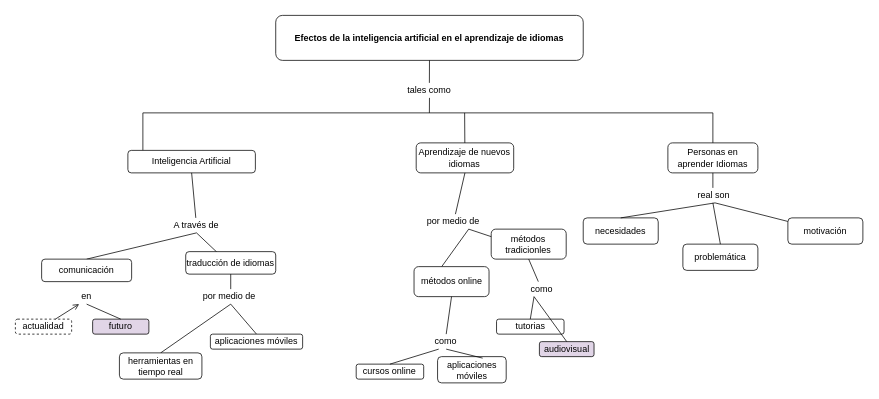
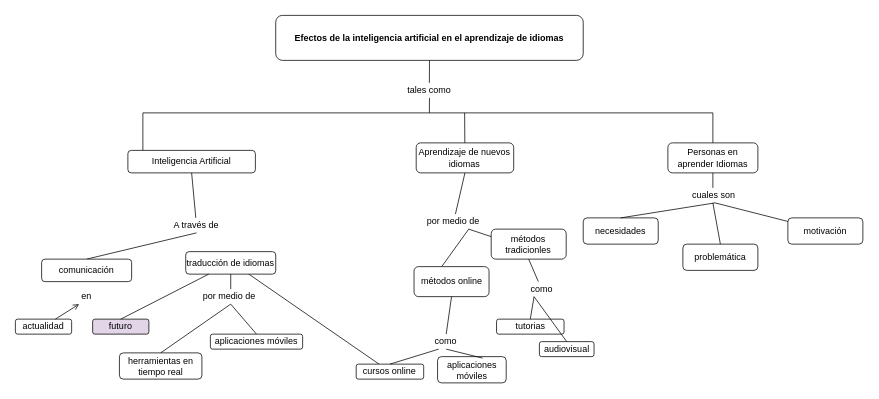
  <mxCell id="0" />
  <mxCell id="1" parent="0" />
  <mxCell id="2" value="&lt;b&gt;Efectos de la inteligencia artificial en el aprendizaje de idiomas&lt;/b&gt;" style="rounded=1;whiteSpace=wrap;html=1;" vertex="1" parent="1"><mxGeometry x="367.14" y="20" width="410" height="60" as="geometry" /></mxCell>
  <mxCell id="3" value="" style="endArrow=none;html=1;entryX=0.5;entryY=1;entryDx=0;entryDy=0;" edge="1" parent="1" target="2"><mxGeometry width="50" height="50" relative="1" as="geometry"><mxPoint x="572" y="110" as="sourcePoint" /><mxPoint x="600" y="140" as="targetPoint" /></mxGeometry></mxCell>
  <mxCell id="4" value="" style="endArrow=none;html=1;" edge="1" parent="1"><mxGeometry width="50" height="50" relative="1" as="geometry"><mxPoint x="190" y="150" as="sourcePoint" /><mxPoint x="950" y="150" as="targetPoint" /></mxGeometry></mxCell>
  <mxCell id="5" value="" style="endArrow=none;html=1;" edge="1" parent="1"><mxGeometry width="50" height="50" relative="1" as="geometry"><mxPoint x="190" y="200" as="sourcePoint" /><mxPoint x="190" y="150" as="targetPoint" /></mxGeometry></mxCell>
  <mxCell id="6" value="Inteligencia Artificial" style="rounded=1;whiteSpace=wrap;html=1;" vertex="1" parent="1"><mxGeometry x="170" y="200" width="170" height="30" as="geometry" /></mxCell>
  <mxCell id="7" value="" style="endArrow=none;html=1;exitX=0.5;exitY=0;exitDx=0;exitDy=0;entryX=0.5;entryY=1;entryDx=0;entryDy=0;" edge="1" parent="1" source="17" target="10"><mxGeometry width="50" height="50" relative="1" as="geometry"><mxPoint x="260" y="320" as="sourcePoint" /><mxPoint x="260" y="330" as="targetPoint" /></mxGeometry></mxCell>
- <mxCell id="8" value="" style="endArrow=none;html=1;exitX=0.345;exitY=0.019;exitDx=0;exitDy=0;exitPerimeter=0;entryX=0.5;entryY=1;entryDx=0;entryDy=0;" edge="1" parent="1" source="9" target="10"><mxGeometry width="50" height="50" relative="1" as="geometry"><mxPoint x="330" y="320" as="sourcePoint" /><mxPoint x="280" y="320" as="targetPoint" /></mxGeometry></mxCell>
+ <mxCell id="8" value="" style="endArrow=none;html=1;exitX=0.345;exitY=0.019;exitDx=0;exitDy=0;exitPerimeter=0;" edge="1" parent="1" source="9" target="25"><mxGeometry width="50" height="50" relative="1" as="geometry"><mxPoint x="330" y="320" as="sourcePoint" /><mxPoint x="280" y="320" as="targetPoint" /></mxGeometry></mxCell>
  <mxCell id="9" value="traducción de idiomas" style="rounded=1;whiteSpace=wrap;html=1;" vertex="1" parent="1"><mxGeometry x="247.14" y="335" width="120" height="30" as="geometry" /></mxCell>
  <mxCell id="10" value="A través de" style="text;html=1;strokeColor=none;fillColor=none;align=center;verticalAlign=middle;whiteSpace=wrap;rounded=0;" vertex="1" parent="1"><mxGeometry x="220" y="290" width="83" height="20" as="geometry" /></mxCell>
  <mxCell id="11" value="tales como" style="text;html=1;strokeColor=none;fillColor=none;align=center;verticalAlign=middle;whiteSpace=wrap;rounded=0;" vertex="1" parent="1"><mxGeometry x="527.14" y="110" width="90" height="20" as="geometry" /></mxCell>
  <mxCell id="12" value="" style="endArrow=none;html=1;entryX=0.5;entryY=1;entryDx=0;entryDy=0;" edge="1" parent="1" source="10" target="6"><mxGeometry width="50" height="50" relative="1" as="geometry"><mxPoint x="370" y="310" as="sourcePoint" /><mxPoint x="420" y="260" as="targetPoint" /></mxGeometry></mxCell>
  <mxCell id="13" value="" style="endArrow=none;html=1;entryX=0.5;entryY=1;entryDx=0;entryDy=0;" edge="1" parent="1" target="11"><mxGeometry width="50" height="50" relative="1" as="geometry"><mxPoint x="572" y="150" as="sourcePoint" /><mxPoint x="600" y="170" as="targetPoint" /></mxGeometry></mxCell>
  <mxCell id="14" value="Aprendizaje de nuevos idiomas" style="rounded=1;whiteSpace=wrap;html=1;" vertex="1" parent="1"><mxGeometry x="554.42" y="190" width="130" height="40" as="geometry" /></mxCell>
  <mxCell id="15" value="" style="endArrow=none;html=1;" edge="1" parent="1" source="14"><mxGeometry width="50" height="50" relative="1" as="geometry"><mxPoint x="510" y="200" as="sourcePoint" /><mxPoint x="619" y="150" as="targetPoint" /></mxGeometry></mxCell>
  <mxCell id="16" value="" style="endArrow=none;html=1;entryX=0.5;entryY=1;entryDx=0;entryDy=0;" edge="1" parent="1" source="18" target="14"><mxGeometry width="50" height="50" relative="1" as="geometry"><mxPoint x="554.42" y="300" as="sourcePoint" /><mxPoint x="634.42" y="290" as="targetPoint" /></mxGeometry></mxCell>
  <mxCell id="17" value="comunicación" style="rounded=1;whiteSpace=wrap;html=1;" vertex="1" parent="1"><mxGeometry x="55" y="345" width="120" height="30" as="geometry" /></mxCell>
  <mxCell id="18" value="por medio de" style="text;html=1;strokeColor=none;fillColor=none;align=center;verticalAlign=middle;whiteSpace=wrap;rounded=0;" vertex="1" parent="1"><mxGeometry x="564.42" y="285" width="80" height="20" as="geometry" /></mxCell>
  <mxCell id="19" value="métodos tradicionles" style="rounded=1;whiteSpace=wrap;html=1;" vertex="1" parent="1"><mxGeometry x="654.42" y="305" width="100" height="40" as="geometry" /></mxCell>
  <mxCell id="20" value="métodos online" style="rounded=1;whiteSpace=wrap;html=1;" vertex="1" parent="1"><mxGeometry x="551.56" y="355" width="100" height="40" as="geometry" /></mxCell>
  <mxCell id="21" value="" style="endArrow=none;html=1;exitX=0.371;exitY=-0.007;exitDx=0;exitDy=0;exitPerimeter=0;" edge="1" parent="1" source="20"><mxGeometry width="50" height="50" relative="1" as="geometry"><mxPoint x="614.42" y="355" as="sourcePoint" /><mxPoint x="624.42" y="305" as="targetPoint" /></mxGeometry></mxCell>
  <mxCell id="22" value="" style="endArrow=none;html=1;exitX=0;exitY=0.25;exitDx=0;exitDy=0;" edge="1" parent="1" source="19"><mxGeometry width="50" height="50" relative="1" as="geometry"><mxPoint x="624.42" y="365" as="sourcePoint" /><mxPoint x="624.42" y="305" as="targetPoint" /></mxGeometry></mxCell>
  <mxCell id="23" value="" style="endArrow=none;html=1;entryX=0.5;entryY=1;entryDx=0;entryDy=0;exitX=0.5;exitY=0;exitDx=0;exitDy=0;" edge="1" parent="1" source="24" target="20"><mxGeometry width="50" height="50" relative="1" as="geometry"><mxPoint x="594.42" y="445" as="sourcePoint" /><mxPoint x="644.42" y="405" as="targetPoint" /></mxGeometry></mxCell>
  <mxCell id="24" value="como" style="text;html=1;strokeColor=none;fillColor=none;align=center;verticalAlign=middle;whiteSpace=wrap;rounded=0;" vertex="1" parent="1"><mxGeometry x="574.42" y="445" width="40" height="20" as="geometry" /></mxCell>
  <mxCell id="25" value="cursos online" style="rounded=1;whiteSpace=wrap;html=1;" vertex="1" parent="1"><mxGeometry x="474.42" y="485" width="90" height="20" as="geometry" /></mxCell>
  <mxCell id="26" value="aplicaciones móviles" style="rounded=1;whiteSpace=wrap;html=1;" vertex="1" parent="1"><mxGeometry x="582.92" y="475" width="91.5" height="35" as="geometry" /></mxCell>
  <mxCell id="27" value="" style="endArrow=none;html=1;entryX=0.25;entryY=1;entryDx=0;entryDy=0;exitX=0.5;exitY=0;exitDx=0;exitDy=0;" edge="1" parent="1" source="25" target="24"><mxGeometry width="50" height="50" relative="1" as="geometry"><mxPoint x="539.06" y="480" as="sourcePoint" /><mxPoint x="474.42" y="445" as="targetPoint" /></mxGeometry></mxCell>
  <mxCell id="28" value="" style="endArrow=none;html=1;entryX=0.5;entryY=1;entryDx=0;entryDy=0;exitX=0.657;exitY=0.057;exitDx=0;exitDy=0;exitPerimeter=0;" edge="1" parent="1" source="26" target="24"><mxGeometry width="50" height="50" relative="1" as="geometry"><mxPoint x="624.42" y="475" as="sourcePoint" /><mxPoint x="784.42" y="475" as="targetPoint" /></mxGeometry></mxCell>
  <mxCell id="29" value="como" style="text;html=1;strokeColor=none;fillColor=none;align=center;verticalAlign=middle;whiteSpace=wrap;rounded=0;" vertex="1" parent="1"><mxGeometry x="701.56" y="375" width="40" height="20" as="geometry" /></mxCell>
  <mxCell id="30" value="" style="endArrow=none;html=1;entryX=0.5;entryY=1;entryDx=0;entryDy=0;" edge="1" parent="1" source="29" target="19"><mxGeometry width="50" height="50" relative="1" as="geometry"><mxPoint x="814.42" y="415" as="sourcePoint" /><mxPoint x="864.42" y="365" as="targetPoint" /></mxGeometry></mxCell>
  <mxCell id="31" value="tutorias" style="rounded=1;whiteSpace=wrap;html=1;" vertex="1" parent="1"><mxGeometry x="661.56" y="425" width="90" height="20" as="geometry" /></mxCell>
  <mxCell id="32" value="" style="endArrow=none;html=1;entryX=0.25;entryY=1;entryDx=0;entryDy=0;exitX=0.5;exitY=0;exitDx=0;exitDy=0;" edge="1" parent="1" source="31" target="29"><mxGeometry width="50" height="50" relative="1" as="geometry"><mxPoint x="784.42" y="495" as="sourcePoint" /><mxPoint x="834.42" y="445" as="targetPoint" /></mxGeometry></mxCell>
- <mxCell id="33" value="audiovisual" style="rounded=1;whiteSpace=wrap;html=1;fillColor=#e1d5e7;" vertex="1" parent="1"><mxGeometry x="718.7" y="455" width="72.86" height="20" as="geometry" /></mxCell>
+ <mxCell id="33" value="audiovisual" style="rounded=1;whiteSpace=wrap;html=1;" vertex="1" parent="1"><mxGeometry x="718.7" y="455" width="72.86" height="20" as="geometry" /></mxCell>
  <mxCell id="34" value="" style="endArrow=none;html=1;entryX=0.25;entryY=1;entryDx=0;entryDy=0;exitX=0.5;exitY=0;exitDx=0;exitDy=0;" edge="1" parent="1" source="33" target="29"><mxGeometry width="50" height="50" relative="1" as="geometry"><mxPoint x="874.42" y="385" as="sourcePoint" /><mxPoint x="924.42" y="335" as="targetPoint" /></mxGeometry></mxCell>
  <mxCell id="35" value="en" style="text;html=1;strokeColor=none;fillColor=none;align=center;verticalAlign=middle;whiteSpace=wrap;rounded=0;" vertex="1" parent="1"><mxGeometry x="95" y="385" width="40" height="20" as="geometry" /></mxCell>
- <mxCell id="36" value="actualidad" style="rounded=1;whiteSpace=wrap;html=1;dashed=1;" vertex="1" parent="1"><mxGeometry x="20" y="425" width="75" height="20" as="geometry" /></mxCell>
+ <mxCell id="36" value="actualidad" style="rounded=1;whiteSpace=wrap;html=1;" vertex="1" parent="1"><mxGeometry x="20" y="425" width="75" height="20" as="geometry" /></mxCell>
  <mxCell id="37" value="futuro" style="rounded=1;whiteSpace=wrap;html=1;fillColor=#e1d5e7;" vertex="1" parent="1"><mxGeometry x="123" y="425" width="75" height="20" as="geometry" /></mxCell>
  <mxCell id="38" value="" style="endArrow=open;html=1;entryX=0.25;entryY=1;entryDx=0;entryDy=0;" edge="1" parent="1" source="36" target="35"><mxGeometry width="50" height="50" relative="1" as="geometry"><mxPoint x="-95" y="465" as="sourcePoint" /><mxPoint x="-45" y="415" as="targetPoint" /></mxGeometry></mxCell>
- <mxCell id="39" value="" style="endArrow=none;html=1;entryX=0.5;entryY=1;entryDx=0;entryDy=0;exitX=0.5;exitY=0;exitDx=0;exitDy=0;" edge="1" parent="1" source="37" target="35"><mxGeometry width="50" height="50" relative="1" as="geometry"><mxPoint x="105" y="565" as="sourcePoint" /><mxPoint x="155" y="515" as="targetPoint" /></mxGeometry></mxCell>
+ <mxCell id="39" value="" style="endArrow=none;html=1;exitX=0.5;exitY=0;exitDx=0;exitDy=0;" edge="1" parent="1" source="37" target="9"><mxGeometry width="50" height="50" relative="1" as="geometry"><mxPoint x="105" y="565" as="sourcePoint" /><mxPoint x="155" y="515" as="targetPoint" /></mxGeometry></mxCell>
  <mxCell id="40" value="por medio de&amp;nbsp;" style="text;html=1;strokeColor=none;fillColor=none;align=center;verticalAlign=middle;whiteSpace=wrap;rounded=0;" vertex="1" parent="1"><mxGeometry x="267.14" y="385" width="80" height="20" as="geometry" /></mxCell>
  <mxCell id="41" value="" style="endArrow=none;html=1;entryX=0.5;entryY=1;entryDx=0;entryDy=0;exitX=0.5;exitY=0;exitDx=0;exitDy=0;" edge="1" parent="1" source="40" target="9"><mxGeometry width="50" height="50" relative="1" as="geometry"><mxPoint x="260" y="500" as="sourcePoint" /><mxPoint x="310" y="450" as="targetPoint" /></mxGeometry></mxCell>
  <mxCell id="42" value="" style="endArrow=none;html=1;entryX=0.5;entryY=1;entryDx=0;entryDy=0;exitX=0.5;exitY=0;exitDx=0;exitDy=0;" edge="1" parent="1" source="43" target="40"><mxGeometry width="50" height="50" relative="1" as="geometry"><mxPoint x="250" y="450" as="sourcePoint" /><mxPoint x="290" y="440" as="targetPoint" /></mxGeometry></mxCell>
  <mxCell id="43" value="herramientas en tiempo real" style="rounded=1;whiteSpace=wrap;html=1;" vertex="1" parent="1"><mxGeometry x="158.71" y="470" width="110" height="35" as="geometry" /></mxCell>
  <mxCell id="44" value="" style="endArrow=none;html=1;entryX=0.5;entryY=1;entryDx=0;entryDy=0;exitX=0.5;exitY=0;exitDx=0;exitDy=0;" edge="1" parent="1" source="45" target="40"><mxGeometry width="50" height="50" relative="1" as="geometry"><mxPoint x="290" y="510" as="sourcePoint" /><mxPoint x="310" y="410" as="targetPoint" /></mxGeometry></mxCell>
  <mxCell id="45" value="aplicaciones móviles" style="rounded=1;whiteSpace=wrap;html=1;" vertex="1" parent="1"><mxGeometry x="280" y="445" width="123" height="20" as="geometry" /></mxCell>
  <mxCell id="46" value="" style="endArrow=none;html=1;exitX=0.5;exitY=0;exitDx=0;exitDy=0;" edge="1" parent="1" source="47"><mxGeometry width="50" height="50" relative="1" as="geometry"><mxPoint x="950.14" y="195" as="sourcePoint" /><mxPoint x="950" y="150" as="targetPoint" /></mxGeometry></mxCell>
  <mxCell id="47" value="Personas en aprender Idiomas" style="rounded=1;whiteSpace=wrap;html=1;" vertex="1" parent="1"><mxGeometry x="890" y="190" width="120" height="40" as="geometry" /></mxCell>
- <mxCell id="48" value="real son&amp;nbsp;" style="text;html=1;strokeColor=none;fillColor=none;align=center;verticalAlign=middle;whiteSpace=wrap;rounded=0;" vertex="1" parent="1"><mxGeometry x="917.88" y="250" width="70" height="20" as="geometry" /></mxCell>
+ <mxCell id="48" value="cuales son&amp;nbsp;" style="text;html=1;strokeColor=none;fillColor=none;align=center;verticalAlign=middle;whiteSpace=wrap;rounded=0;" vertex="1" parent="1"><mxGeometry x="917.88" y="250" width="70" height="20" as="geometry" /></mxCell>
  <mxCell id="49" value="" style="endArrow=none;html=1;entryX=0.5;entryY=1;entryDx=0;entryDy=0;" edge="1" parent="1" target="47"><mxGeometry width="50" height="50" relative="1" as="geometry"><mxPoint x="950" y="250" as="sourcePoint" /><mxPoint x="1000" y="330" as="targetPoint" /></mxGeometry></mxCell>
  <mxCell id="50" value="necesidades" style="rounded=1;whiteSpace=wrap;html=1;" vertex="1" parent="1"><mxGeometry x="777.14" y="290" width="100" height="35" as="geometry" /></mxCell>
  <mxCell id="51" value="" style="endArrow=none;html=1;entryX=0.5;entryY=1;entryDx=0;entryDy=0;exitX=0.5;exitY=0;exitDx=0;exitDy=0;" edge="1" parent="1" source="50" target="48"><mxGeometry width="50" height="50" relative="1" as="geometry"><mxPoint x="970" y="360" as="sourcePoint" /><mxPoint x="1020" y="310" as="targetPoint" /></mxGeometry></mxCell>
  <mxCell id="52" value="motivación" style="rounded=1;whiteSpace=wrap;html=1;" vertex="1" parent="1"><mxGeometry x="1050" y="290" width="100" height="35" as="geometry" /></mxCell>
  <mxCell id="53" value="" style="endArrow=none;html=1;entryX=0.5;entryY=1;entryDx=0;entryDy=0;" edge="1" parent="1" source="52" target="48"><mxGeometry width="50" height="50" relative="1" as="geometry"><mxPoint x="877.88" y="300" as="sourcePoint" /><mxPoint x="962.88" y="280" as="targetPoint" /></mxGeometry></mxCell>
  <mxCell id="54" value="problemática" style="rounded=1;whiteSpace=wrap;html=1;" vertex="1" parent="1"><mxGeometry x="910" y="325" width="100" height="35" as="geometry" /></mxCell>
  <mxCell id="55" value="" style="endArrow=none;html=1;exitX=0.5;exitY=0;exitDx=0;exitDy=0;" edge="1" parent="1" source="54"><mxGeometry width="50" height="50" relative="1" as="geometry"><mxPoint x="970" y="320" as="sourcePoint" /><mxPoint x="950" y="270" as="targetPoint" /></mxGeometry></mxCell>
